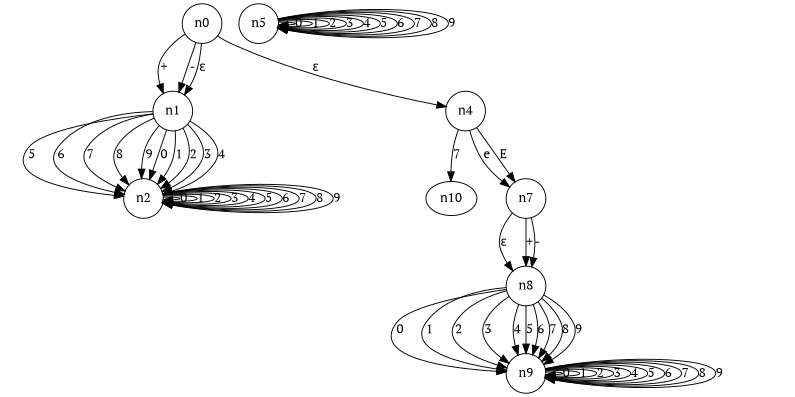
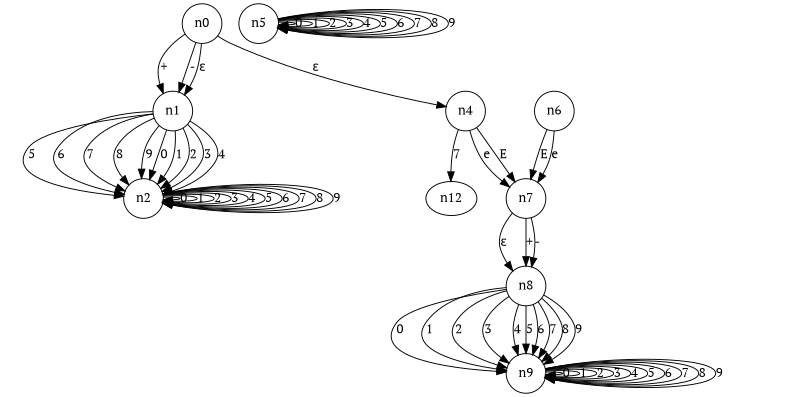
  digraph {
    fontname="PT Serif"
    height=50
    width=10
    node [fontname="PT Serif" shape=circle]
    edge [fontname="PT Serif"]
    n0 [label=n0]
    n1 [label=n1]
    n4 [label=n4]
    n2 [label=n2]
    n7 [label=n7]
-   n10 [shape=""]
+   n10 [label=n12 shape=""]
    n5 [label=n5]
+   n6 [label=n6]
    n8 [label=n8]
    n9 [label=n9]
    n0 -> n1 [label="+"]
    n0 -> n1 [label="-"]
    n0 -> n1 [label="ε"]
    n0 -> n4 [label="ε"]
    n1 -> n2 [label=0]
    n1 -> n2 [label=1]
    n1 -> n2 [label=2]
    n1 -> n2 [label=3]
    n1 -> n2 [label=4]
    n1 -> n2 [label=5]
    n1 -> n2 [label=6]
    n1 -> n2 [label=7]
    n1 -> n2 [label=8]
    n1 -> n2 [label=9]
    n4 -> n7 [label=e]
    n4 -> n7 [label=E]
    n4 -> n10 [label=7]
    n2 -> n2 [label=0]
    n2 -> n2 [label=1]
    n2 -> n2 [label=2]
    n2 -> n2 [label=3]
    n2 -> n2 [label=4]
    n2 -> n2 [label=5]
    n2 -> n2 [label=6]
    n2 -> n2 [label=7]
    n2 -> n2 [label=8]
    n2 -> n2 [label=9]
    n7 -> n8 [label="ε"]
    n7 -> n8 [label="+"]
    n7 -> n8 [label="-"]
    n5 -> n5 [label=0]
    n5 -> n5 [label=1]
    n5 -> n5 [label=2]
    n5 -> n5 [label=3]
    n5 -> n5 [label=4]
    n5 -> n5 [label=5]
    n5 -> n5 [label=6]
    n5 -> n5 [label=7]
    n5 -> n5 [label=8]
    n5 -> n5 [label=9]
+   n6 -> n7 [label=e]
+   n6 -> n7 [label=E]
    n8 -> n9 [label=0]
    n8 -> n9 [label=1]
    n8 -> n9 [label=2]
    n8 -> n9 [label=3]
    n8 -> n9 [label=4]
    n8 -> n9 [label=5]
    n8 -> n9 [label=6]
    n8 -> n9 [label=7]
    n8 -> n9 [label=8]
    n8 -> n9 [label=9]
    n9 -> n9 [label=0]
    n9 -> n9 [label=1]
    n9 -> n9 [label=2]
    n9 -> n9 [label=3]
    n9 -> n9 [label=4]
    n9 -> n9 [label=5]
    n9 -> n9 [label=6]
    n9 -> n9 [label=7]
    n9 -> n9 [label=8]
    n9 -> n9 [label=9]
  }
